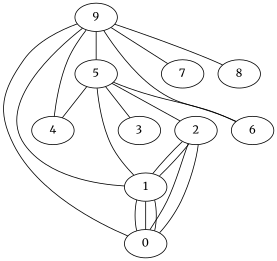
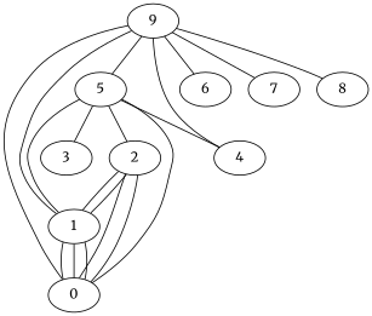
  graph {
    fontname=Merriweather
    node [fontname=Merriweather]
    edge [fontname=Merriweather]
    1
    0
    2
    5
    3
    4
    9
    6
    7
    8
    1 -- 0
    1 -- 0
    1 -- 0
    2 -- 1
    2 -- 1
    2 -- 0
    2 -- 0
    5 -- 1
-   5 -- 6
+   5 -- 0
    5 -- 2
    5 -- 3
    5 -- 4
    9 -- 1
    9 -- 0
    9 -- 5
    9 -- 4
    9 -- 6
    9 -- 7
    9 -- 8
  }
